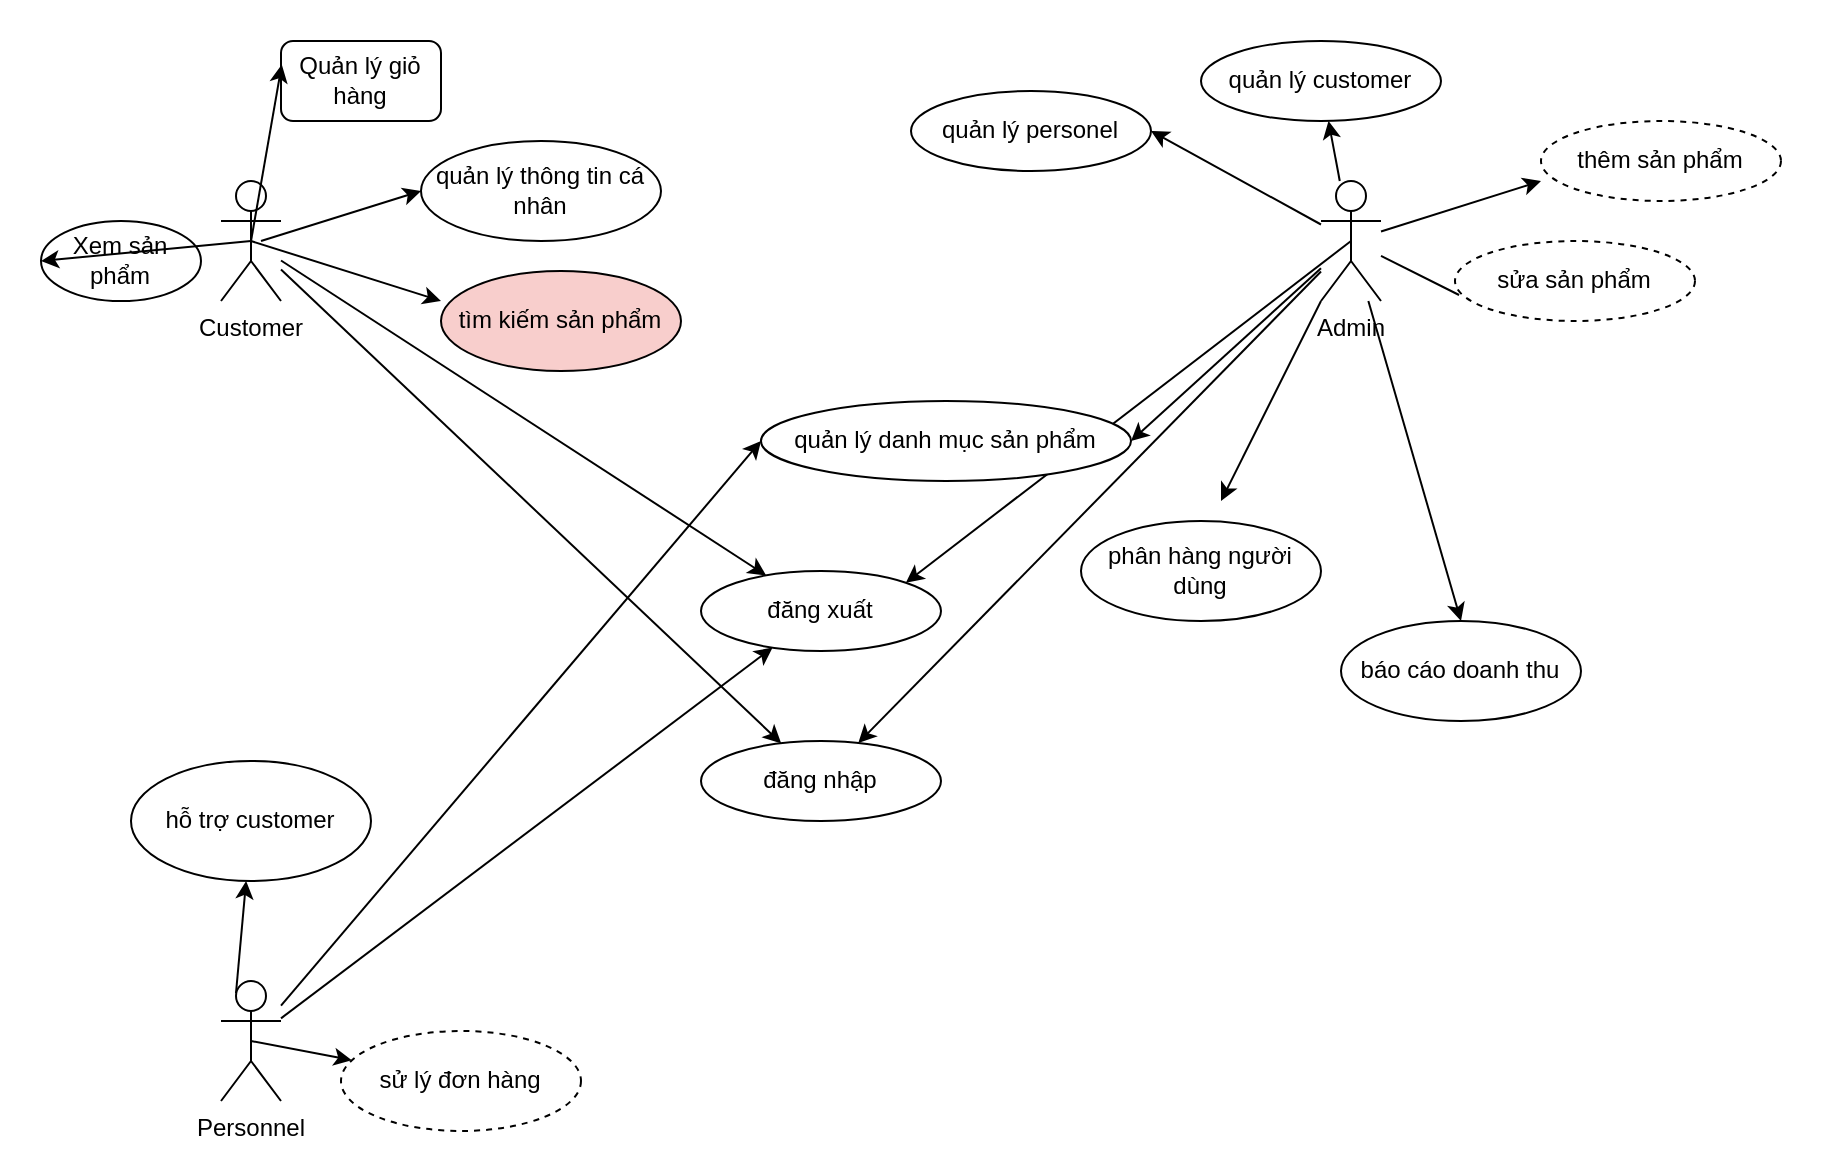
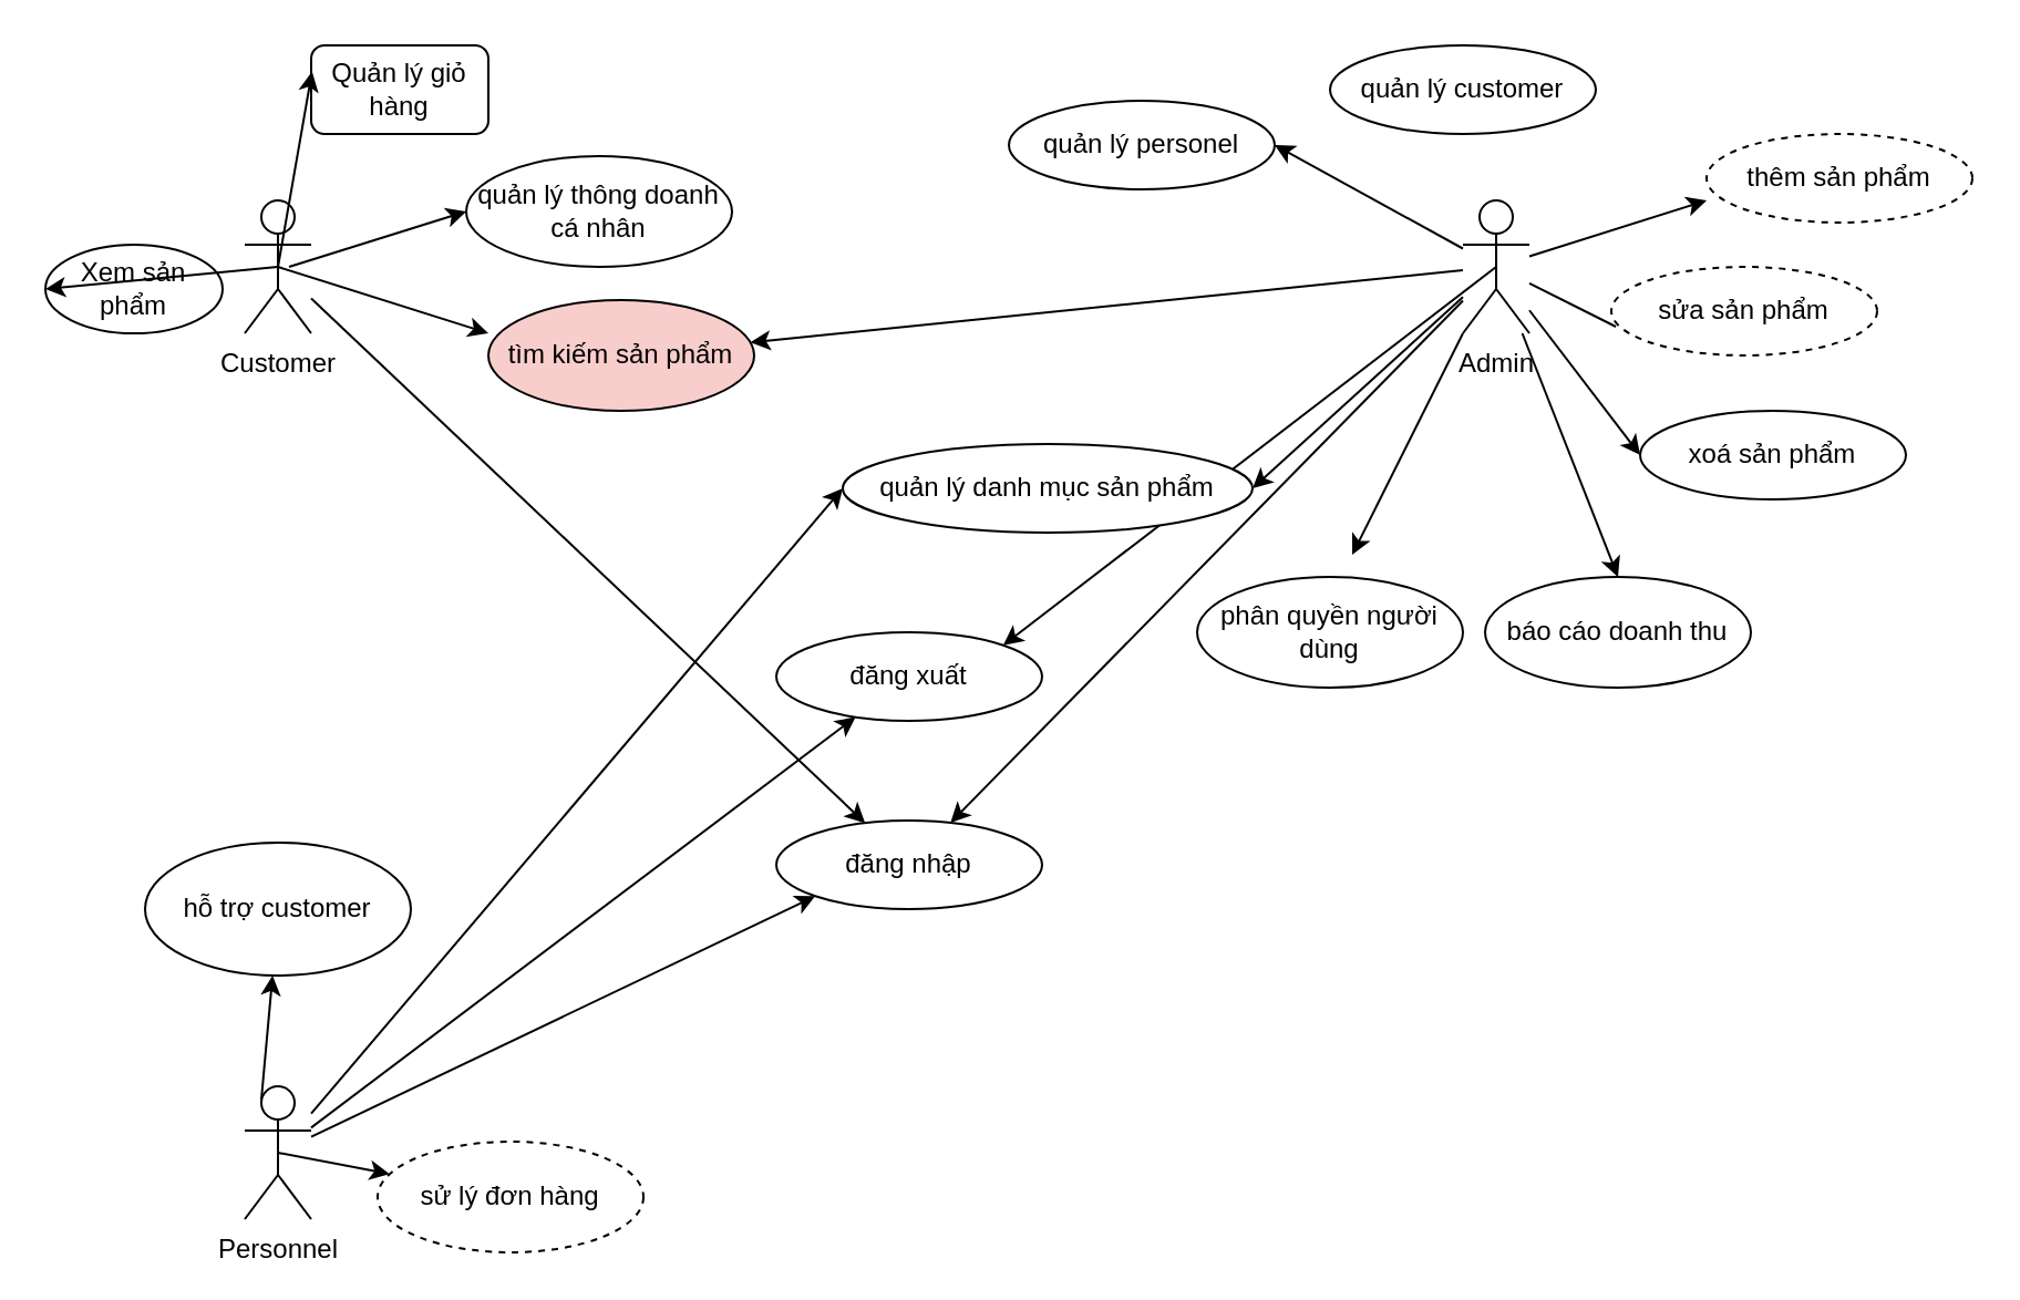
  <mxCell id="0" />
  <mxCell id="1" parent="0" />
  <mxCell id="2" value="Customer" style="shape=umlActor;verticalLabelPosition=bottom;verticalAlign=top;html=1;outlineConnect=0;" vertex="1" parent="1"><mxGeometry x="110" y="90" width="30" height="60" as="geometry" /></mxCell>
  <mxCell id="3" value="Admin&lt;div&gt;&lt;br&gt;&lt;/div&gt;" style="shape=umlActor;verticalLabelPosition=bottom;verticalAlign=top;html=1;outlineConnect=0;" vertex="1" parent="1"><mxGeometry x="660" y="90" width="30" height="60" as="geometry" /></mxCell>
  <mxCell id="4" value="Personnel" style="shape=umlActor;verticalLabelPosition=bottom;verticalAlign=top;html=1;outlineConnect=0;" vertex="1" parent="1"><mxGeometry x="110" y="490" width="30" height="60" as="geometry" /></mxCell>
  <mxCell id="5" value="" style="edgeStyle=none;orthogonalLoop=1;jettySize=auto;html=1;rounded=0;" edge="1" parent="1" source="3" target="6"><mxGeometry width="100" relative="1" as="geometry"><mxPoint x="630" y="130" as="sourcePoint" /><mxPoint x="540" y="240" as="targetPoint" /><Array as="points" /></mxGeometry></mxCell>
  <mxCell id="6" value="đăng nhập" style="ellipse;whiteSpace=wrap;html=1;" vertex="1" parent="1"><mxGeometry x="350" y="370" width="120" height="40" as="geometry" /></mxCell>
+ <mxCell id="7" value="" style="edgeStyle=none;orthogonalLoop=1;jettySize=auto;html=1;rounded=0;entryX=0;entryY=1;entryDx=0;entryDy=0;" edge="1" parent="1" source="4" target="6"><mxGeometry width="100" relative="1" as="geometry"><mxPoint x="90" y="510" as="sourcePoint" /><mxPoint x="190" y="510" as="targetPoint" /><Array as="points" /></mxGeometry></mxCell>
  <mxCell id="8" value="" style="edgeStyle=none;orthogonalLoop=1;jettySize=auto;html=1;rounded=0;" edge="1" parent="1" source="2" target="6"><mxGeometry width="100" relative="1" as="geometry"><mxPoint x="70" y="120" as="sourcePoint" /><mxPoint x="170" y="120" as="targetPoint" /><Array as="points" /></mxGeometry></mxCell>
  <mxCell id="9" value="đăng xuất" style="ellipse;whiteSpace=wrap;html=1;" vertex="1" parent="1"><mxGeometry x="350" y="285" width="120" height="40" as="geometry" /></mxCell>
  <mxCell id="10" value="" style="edgeStyle=none;orthogonalLoop=1;jettySize=auto;html=1;rounded=0;" edge="1" parent="1" source="4" target="9"><mxGeometry width="100" relative="1" as="geometry"><mxPoint x="70" y="520" as="sourcePoint" /><mxPoint x="170" y="520" as="targetPoint" /><Array as="points" /></mxGeometry></mxCell>
- <mxCell id="11" value="" style="edgeStyle=none;orthogonalLoop=1;jettySize=auto;html=1;rounded=0;" edge="1" parent="1" source="2" target="9"><mxGeometry width="100" relative="1" as="geometry"><mxPoint x="80" y="130" as="sourcePoint" /><mxPoint x="180" y="130" as="targetPoint" /><Array as="points" /></mxGeometry></mxCell>
  <mxCell id="12" value="" style="edgeStyle=none;orthogonalLoop=1;jettySize=auto;html=1;rounded=0;exitX=0.5;exitY=0.5;exitDx=0;exitDy=0;exitPerimeter=0;entryX=1;entryY=0;entryDx=0;entryDy=0;" edge="1" parent="1" source="3" target="9"><mxGeometry width="100" relative="1" as="geometry"><mxPoint x="630" y="130" as="sourcePoint" /><mxPoint x="730" y="130" as="targetPoint" /><Array as="points" /></mxGeometry></mxCell>
  <mxCell id="13" value="quản lý personel" style="ellipse;whiteSpace=wrap;html=1;" vertex="1" parent="1"><mxGeometry x="455" y="45" width="120" height="40" as="geometry" /></mxCell>
  <mxCell id="14" value="quản lý customer" style="ellipse;whiteSpace=wrap;html=1;" vertex="1" parent="1"><mxGeometry x="600" y="20" width="120" height="40" as="geometry" /></mxCell>
- <mxCell id="15" value="" style="endArrow=classic;html=1;rounded=0;" edge="1" parent="1" source="3" target="14"><mxGeometry width="50" height="50" relative="1" as="geometry"><mxPoint x="220" y="350" as="sourcePoint" /><mxPoint x="450" y="200" as="targetPoint" /></mxGeometry></mxCell>
+ <mxCell id="15" value="" style="endArrow=classic;html=1;rounded=0;" edge="1" parent="1" source="3" target="32"><mxGeometry width="50" height="50" relative="1" as="geometry"><mxPoint x="220" y="350" as="sourcePoint" /><mxPoint x="450" y="200" as="targetPoint" /></mxGeometry></mxCell>
  <mxCell id="16" value="" style="endArrow=classic;html=1;rounded=0;entryX=1;entryY=0.5;entryDx=0;entryDy=0;" edge="1" parent="1" source="3" target="13"><mxGeometry width="50" height="50" relative="1" as="geometry"><mxPoint x="220" y="350" as="sourcePoint" /><mxPoint x="270" y="300" as="targetPoint" /></mxGeometry></mxCell>
  <mxCell id="17" value="thêm sản phẩm" style="ellipse;whiteSpace=wrap;html=1;dashed=1;" vertex="1" parent="1"><mxGeometry x="770" y="60" width="120" height="40" as="geometry" /></mxCell>
  <mxCell id="18" value="sửa sản phẩm" style="ellipse;whiteSpace=wrap;html=1;dashed=1;" vertex="1" parent="1"><mxGeometry x="727" y="120" width="120" height="40" as="geometry" /></mxCell>
+ <mxCell id="19" value="xoá sản phẩm" style="ellipse;whiteSpace=wrap;html=1;" vertex="1" parent="1"><mxGeometry x="740" y="185" width="120" height="40" as="geometry" /></mxCell>
  <mxCell id="20" value="" style="endArrow=classic;html=1;rounded=0;entryX=0;entryY=0.75;entryDx=0;entryDy=0;entryPerimeter=0;" edge="1" parent="1" source="3" target="17"><mxGeometry width="50" height="50" relative="1" as="geometry"><mxPoint x="580" y="310" as="sourcePoint" /><mxPoint x="780" y="80" as="targetPoint" /></mxGeometry></mxCell>
  <mxCell id="21" value="" style="endArrow=none;html=1;rounded=0;entryX=0.017;entryY=0.675;entryDx=0;entryDy=0;entryPerimeter=0;" edge="1" parent="1" source="3" target="18"><mxGeometry width="50" height="50" relative="1" as="geometry"><mxPoint x="600" y="360" as="sourcePoint" /><mxPoint x="650" y="310" as="targetPoint" /></mxGeometry></mxCell>
+ <mxCell id="22" value="" style="endArrow=classic;html=1;rounded=0;entryX=0;entryY=0.5;entryDx=0;entryDy=0;" edge="1" parent="1" source="3" target="19"><mxGeometry width="50" height="50" relative="1" as="geometry"><mxPoint x="410" y="360" as="sourcePoint" /><mxPoint x="460" y="310" as="targetPoint" /></mxGeometry></mxCell>
  <mxCell id="23" value="Xem sản phẩm" style="ellipse;whiteSpace=wrap;html=1;" vertex="1" parent="1"><mxGeometry x="20" y="110" width="80" height="40" as="geometry" /></mxCell>
  <mxCell id="24" value="" style="endArrow=classic;html=1;rounded=0;exitX=0.5;exitY=0.5;exitDx=0;exitDy=0;exitPerimeter=0;entryX=0;entryY=0.5;entryDx=0;entryDy=0;" edge="1" parent="1" source="2" target="23"><mxGeometry width="50" height="50" relative="1" as="geometry"><mxPoint x="150" y="90" as="sourcePoint" /><mxPoint x="200" y="40" as="targetPoint" /></mxGeometry></mxCell>
  <mxCell id="25" value="Quản lý giỏ hàng" style="whiteSpace=wrap;html=1;rounded=1;" vertex="1" parent="1"><mxGeometry x="140" y="20" width="80" height="40" as="geometry" /></mxCell>
  <mxCell id="26" value="" style="edgeStyle=none;orthogonalLoop=1;jettySize=auto;html=1;rounded=0;exitX=0.5;exitY=0.5;exitDx=0;exitDy=0;exitPerimeter=0;entryX=0.005;entryY=0.295;entryDx=0;entryDy=0;entryPerimeter=0;" edge="1" parent="1" source="2" target="25"><mxGeometry width="100" relative="1" as="geometry"><mxPoint x="-20" y="170" as="sourcePoint" /><mxPoint x="80" y="170" as="targetPoint" /><Array as="points" /></mxGeometry></mxCell>
- <mxCell id="27" value="quản lý thông tin cá nhân" style="ellipse;whiteSpace=wrap;html=1;" vertex="1" parent="1"><mxGeometry x="210" y="70" width="120" height="50" as="geometry" /></mxCell>
+ <mxCell id="27" value="quản lý thông doanh cá nhân" style="ellipse;whiteSpace=wrap;html=1;" vertex="1" parent="1"><mxGeometry x="210" y="70" width="120" height="50" as="geometry" /></mxCell>
  <mxCell id="28" value="" style="edgeStyle=none;orthogonalLoop=1;jettySize=auto;html=1;rounded=0;entryX=0;entryY=0.5;entryDx=0;entryDy=0;" edge="1" parent="1" target="27"><mxGeometry width="100" relative="1" as="geometry"><mxPoint x="130" y="120" as="sourcePoint" /><mxPoint x="440" y="80" as="targetPoint" /><Array as="points" /></mxGeometry></mxCell>
  <mxCell id="29" value="quản lý danh mục sản phẩm" style="ellipse;whiteSpace=wrap;html=1;" vertex="1" parent="1"><mxGeometry x="380" y="200" width="185" height="40" as="geometry" /></mxCell>
  <mxCell id="30" value="" style="edgeStyle=none;orthogonalLoop=1;jettySize=auto;html=1;rounded=0;entryX=0;entryY=0.5;entryDx=0;entryDy=0;" edge="1" parent="1" source="4" target="29"><mxGeometry width="100" relative="1" as="geometry"><mxPoint x="50" y="470" as="sourcePoint" /><mxPoint x="150" y="470" as="targetPoint" /><Array as="points" /></mxGeometry></mxCell>
  <mxCell id="31" value="" style="endArrow=classic;html=1;rounded=0;entryX=1;entryY=0.5;entryDx=0;entryDy=0;" edge="1" parent="1" source="3" target="29"><mxGeometry width="50" height="50" relative="1" as="geometry"><mxPoint x="410" y="330" as="sourcePoint" /><mxPoint x="460" y="280" as="targetPoint" /></mxGeometry></mxCell>
  <mxCell id="32" value="tìm kiếm sản phẩm" style="ellipse;whiteSpace=wrap;html=1;fillColor=#f8cecc;" vertex="1" parent="1"><mxGeometry x="220" y="135" width="120" height="50" as="geometry" /></mxCell>
  <mxCell id="33" value="" style="endArrow=classic;html=1;rounded=0;exitX=0.5;exitY=0.5;exitDx=0;exitDy=0;exitPerimeter=0;entryX=0;entryY=0.3;entryDx=0;entryDy=0;entryPerimeter=0;" edge="1" parent="1" source="2" target="32"><mxGeometry width="50" height="50" relative="1" as="geometry"><mxPoint x="410" y="330" as="sourcePoint" /><mxPoint x="460" y="280" as="targetPoint" /></mxGeometry></mxCell>
- <mxCell id="34" value="báo cáo doanh thu" style="ellipse;whiteSpace=wrap;html=1;" vertex="1" parent="1"><mxGeometry x="670" y="310" width="120" height="50" as="geometry" /></mxCell>
+ <mxCell id="34" value="báo cáo doanh thu" style="ellipse;whiteSpace=wrap;html=1;" vertex="1" parent="1"><mxGeometry x="670" y="260" width="120" height="50" as="geometry" /></mxCell>
  <mxCell id="35" value="" style="endArrow=classic;html=1;rounded=0;entryX=0.5;entryY=0;entryDx=0;entryDy=0;" edge="1" parent="1" source="3" target="34"><mxGeometry width="50" height="50" relative="1" as="geometry"><mxPoint x="410" y="330" as="sourcePoint" /><mxPoint x="460" y="280" as="targetPoint" /></mxGeometry></mxCell>
  <mxCell id="36" value="sử lý đơn hàng" style="ellipse;whiteSpace=wrap;html=1;dashed=1;" vertex="1" parent="1"><mxGeometry x="170" y="515" width="120" height="50" as="geometry" /></mxCell>
  <mxCell id="37" value="" style="endArrow=classic;html=1;rounded=0;exitX=0.5;exitY=0.5;exitDx=0;exitDy=0;exitPerimeter=0;" edge="1" parent="1" source="4" target="36"><mxGeometry width="50" height="50" relative="1" as="geometry"><mxPoint x="410" y="330" as="sourcePoint" /><mxPoint x="460" y="280" as="targetPoint" /></mxGeometry></mxCell>
- <mxCell id="38" value="phân hàng người dùng" style="ellipse;whiteSpace=wrap;html=1;" vertex="1" parent="1"><mxGeometry x="540" y="260" width="120" height="50" as="geometry" /></mxCell>
+ <mxCell id="38" value="phân quyền người dùng" style="ellipse;whiteSpace=wrap;html=1;" vertex="1" parent="1"><mxGeometry x="540" y="260" width="120" height="50" as="geometry" /></mxCell>
  <mxCell id="39" value="" style="endArrow=classic;html=1;rounded=0;" edge="1" parent="1" source="3"><mxGeometry width="50" height="50" relative="1" as="geometry"><mxPoint x="420" y="340" as="sourcePoint" /><mxPoint x="610" y="250" as="targetPoint" /></mxGeometry></mxCell>
  <mxCell id="40" value="hỗ trợ customer" style="ellipse;whiteSpace=wrap;html=1;" vertex="1" parent="1"><mxGeometry x="65" y="380" width="120" height="60" as="geometry" /></mxCell>
  <mxCell id="41" value="" style="endArrow=classic;html=1;rounded=0;exitX=0.25;exitY=0.1;exitDx=0;exitDy=0;exitPerimeter=0;" edge="1" parent="1" source="4" target="40"><mxGeometry width="50" height="50" relative="1" as="geometry"><mxPoint x="420" y="340" as="sourcePoint" /><mxPoint x="470" y="290" as="targetPoint" /></mxGeometry></mxCell>
